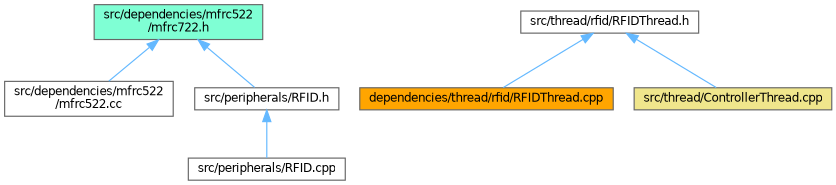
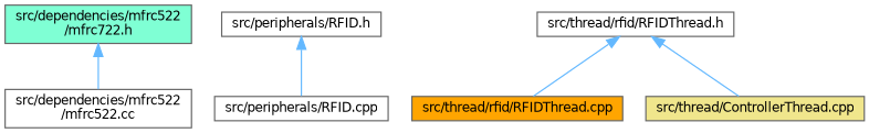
  digraph {
    node [color=grey40 fillcolor=white fontname=Helvetica fontsize=10 shape=box style=filled]
    edge [color=steelblue1 dir=back fontname=Helvetica fontsize=10 labelfontname=Helvetica labelfontsize=10 style=solid]
    n1 [color=gray40 fillcolor=aquamarine fontcolor=black height=0.2 label="src/dependencies/mfrc522\l/mfrc722.h" width=0.4]
    n2 [height=0.2 label="src/dependencies/mfrc522\l/mfrc522.cc" width=0.4]
    n3 [height=0.2 label="src/peripherals/RFID.h" width=0.4]
    n4 [height=0.2 label="src/peripherals/RFID.cpp" width=0.4]
-   n5 [fillcolor=orange height=0.2 label="dependencies/thread/rfid/RFIDThread.cpp" width=0.4]
+   n5 [fillcolor=orange height=0.2 label="src/thread/rfid/RFIDThread.cpp" width=0.4]
    n6 [height=0.2 label="src/thread/rfid/RFIDThread.h" width=0.4]
    n7 [fillcolor=khaki height=0.2 label="src/thread/ControllerThread.cpp" width=0.4]
    n1 -> n2
-   n1 -> n3
    n3 -> n4
    n6 -> n5
    n6 -> n7
  }
